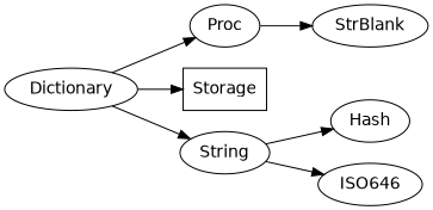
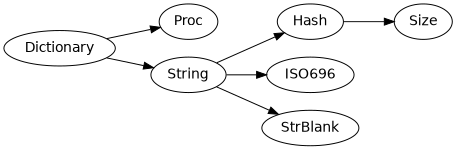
  digraph {
    rankdir=LR
    node [fontname=helvetica]
    Dictionary
    Proc
-   Storage [shape=box]
    String
    Hash
-   ISO646
+   ISO646 [label=ISO696]
    StrBlank
+   Size
    Dictionary -> Proc
-   Dictionary -> Storage
    Dictionary -> String
    String -> Hash
    String -> ISO646
-   Proc -> StrBlank
+   String -> StrBlank
+   Hash -> Size
  }
